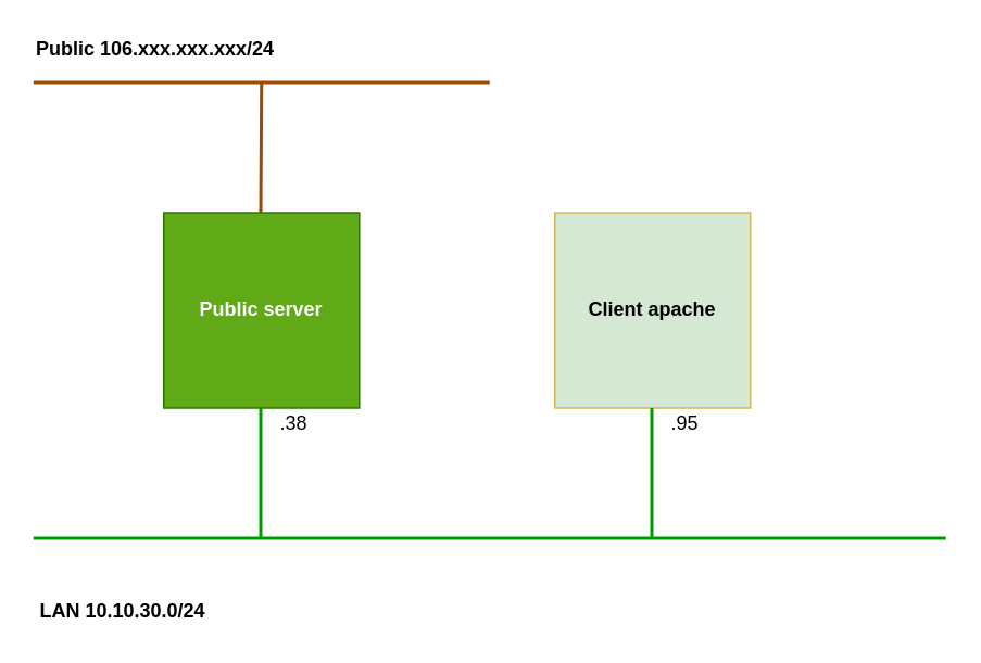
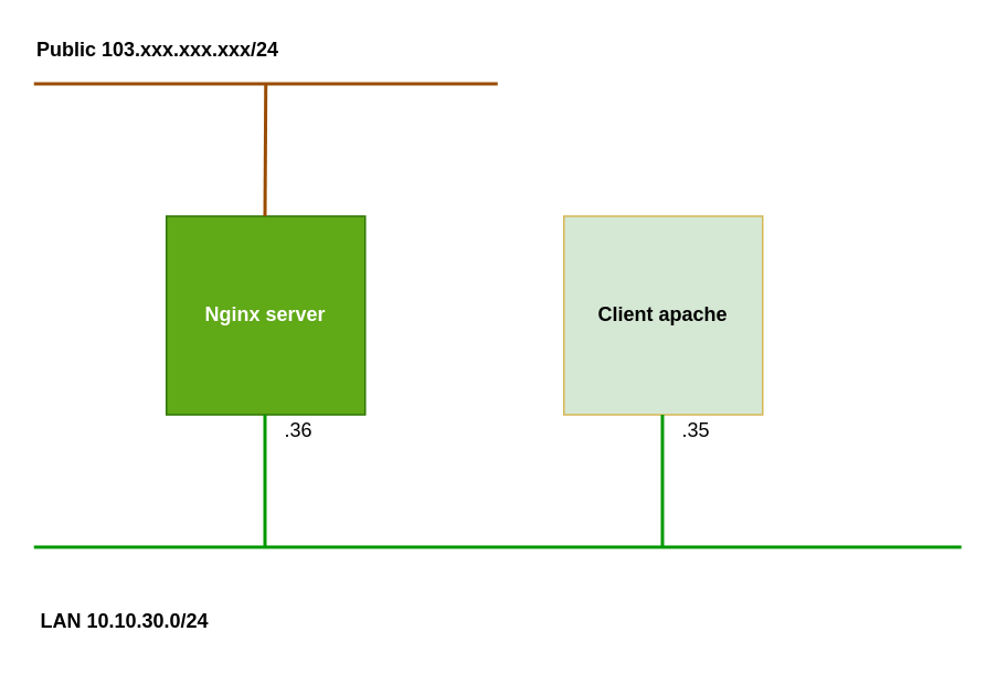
  <mxCell id="0" />
  <mxCell id="1" parent="0" />
- <mxCell id="2" value="&lt;b&gt;Public server&lt;/b&gt;" style="rounded=0;whiteSpace=wrap;html=1;fillColor=#60a917;strokeColor=#2D7600;fontColor=#ffffff;" vertex="1" parent="1"><mxGeometry x="100" y="130" width="120" height="120" as="geometry" /></mxCell>
+ <mxCell id="2" value="&lt;b&gt;Nginx server&lt;/b&gt;" style="rounded=0;whiteSpace=wrap;html=1;fillColor=#60a917;strokeColor=#2D7600;fontColor=#ffffff;" vertex="1" parent="1"><mxGeometry x="100" y="130" width="120" height="120" as="geometry" /></mxCell>
  <mxCell id="3" value="&lt;b&gt;Client apache&lt;/b&gt;" style="rounded=0;whiteSpace=wrap;html=1;fillColor=#d5e8d4;strokeColor=#d6b656;" vertex="1" parent="1"><mxGeometry x="340" y="130" width="120" height="120" as="geometry" /></mxCell>
  <mxCell id="4" value="" style="endArrow=none;html=1;strokeWidth=2;strokeColor=#009900;" edge="1" parent="1"><mxGeometry width="50" height="50" relative="1" as="geometry"><mxPoint x="20" y="330" as="sourcePoint" /><mxPoint x="580" y="330" as="targetPoint" /></mxGeometry></mxCell>
  <mxCell id="5" value="" style="endArrow=none;html=1;strokeWidth=2;strokeColor=#009900;" edge="1" parent="1"><mxGeometry width="50" height="50" relative="1" as="geometry"><mxPoint x="159.5" y="330" as="sourcePoint" /><mxPoint x="159.5" y="250" as="targetPoint" /></mxGeometry></mxCell>
  <mxCell id="6" value="" style="endArrow=none;html=1;strokeWidth=2;strokeColor=#009900;" edge="1" parent="1"><mxGeometry width="50" height="50" relative="1" as="geometry"><mxPoint x="399.5" y="330" as="sourcePoint" /><mxPoint x="399.5" y="250" as="targetPoint" /></mxGeometry></mxCell>
  <mxCell id="7" value="" style="endArrow=none;html=1;strokeWidth=2;strokeColor=#994C00;" edge="1" parent="1"><mxGeometry width="50" height="50" relative="1" as="geometry"><mxPoint x="20" y="50" as="sourcePoint" /><mxPoint x="300" y="50" as="targetPoint" /></mxGeometry></mxCell>
  <mxCell id="8" value="" style="endArrow=none;html=1;strokeWidth=2;strokeColor=#994C00;" edge="1" parent="1"><mxGeometry width="50" height="50" relative="1" as="geometry"><mxPoint x="159.5" y="130" as="sourcePoint" /><mxPoint x="160" y="50" as="targetPoint" /></mxGeometry></mxCell>
  <mxCell id="9" value="&lt;b&gt;LAN 10.10.30.0/24&lt;/b&gt;" style="text;html=1;strokeColor=none;fillColor=none;align=center;verticalAlign=middle;whiteSpace=wrap;rounded=0;" vertex="1" parent="1"><mxGeometry x="20" y="365" width="110" height="20" as="geometry" /></mxCell>
- <mxCell id="10" value="&lt;b&gt;Public 106.xxx.xxx.xxx/24&lt;/b&gt;" style="text;html=1;strokeColor=none;fillColor=none;align=center;verticalAlign=middle;whiteSpace=wrap;rounded=0;" vertex="1" parent="1"><mxGeometry x="20" y="20" width="150" height="20" as="geometry" /></mxCell>
- <mxCell id="11" value=".38" style="text;html=1;strokeColor=none;fillColor=none;align=center;verticalAlign=middle;whiteSpace=wrap;rounded=0;" vertex="1" parent="1"><mxGeometry x="160" y="250" width="40" height="20" as="geometry" /></mxCell>
- <mxCell id="12" value=".95" style="text;html=1;strokeColor=none;fillColor=none;align=center;verticalAlign=middle;whiteSpace=wrap;rounded=0;" vertex="1" parent="1"><mxGeometry x="400" y="250" width="40" height="20" as="geometry" /></mxCell>
+ <mxCell id="10" value="&lt;b&gt;Public 103.xxx.xxx.xxx/24&lt;/b&gt;" style="text;html=1;strokeColor=none;fillColor=none;align=center;verticalAlign=middle;whiteSpace=wrap;rounded=0;" vertex="1" parent="1"><mxGeometry x="20" y="20" width="150" height="20" as="geometry" /></mxCell>
+ <mxCell id="11" value=".36" style="text;html=1;strokeColor=none;fillColor=none;align=center;verticalAlign=middle;whiteSpace=wrap;rounded=0;" vertex="1" parent="1"><mxGeometry x="160" y="250" width="40" height="20" as="geometry" /></mxCell>
+ <mxCell id="12" value=".35" style="text;html=1;strokeColor=none;fillColor=none;align=center;verticalAlign=middle;whiteSpace=wrap;rounded=0;" vertex="1" parent="1"><mxGeometry x="400" y="250" width="40" height="20" as="geometry" /></mxCell>
